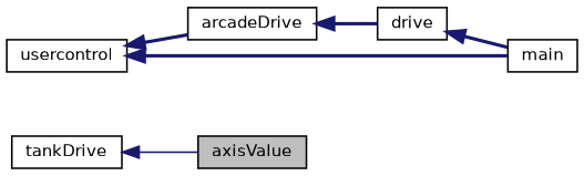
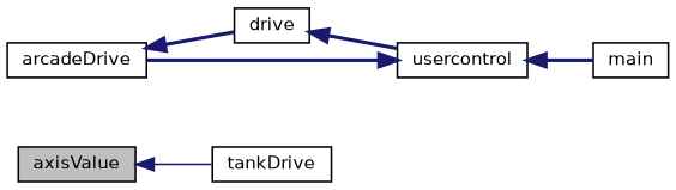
  digraph {
    rankdir=LR
    node [color=black fillcolor=white fontname=Helvetica fontsize=10 shape=record style=filled]
    edge [color=midnightblue dir=back fontname=Helvetica fontsize=10 labelfontname=Helvetica labelfontsize=10 style=bold]
    n1 [fillcolor=grey75 fontcolor=black height=0.2 label=axisValue width=0.4]
    n2 [height=0.2 label=tankDrive width=0.4]
    n3 [height=0.2 label=arcadeDrive width=0.4]
    n4 [height=0.2 label=drive width=0.4]
    n5 [height=0.2 label=usercontrol width=0.4]
    n6 [height=0.2 label=main width=0.4]
-   n2 -> n1 [style=solid]
+   n1 -> n2 [style=solid]
    n3 -> n4
-   n4 -> n6
+   n4 -> n5
    n5 -> n3
    n5 -> n6
  }
